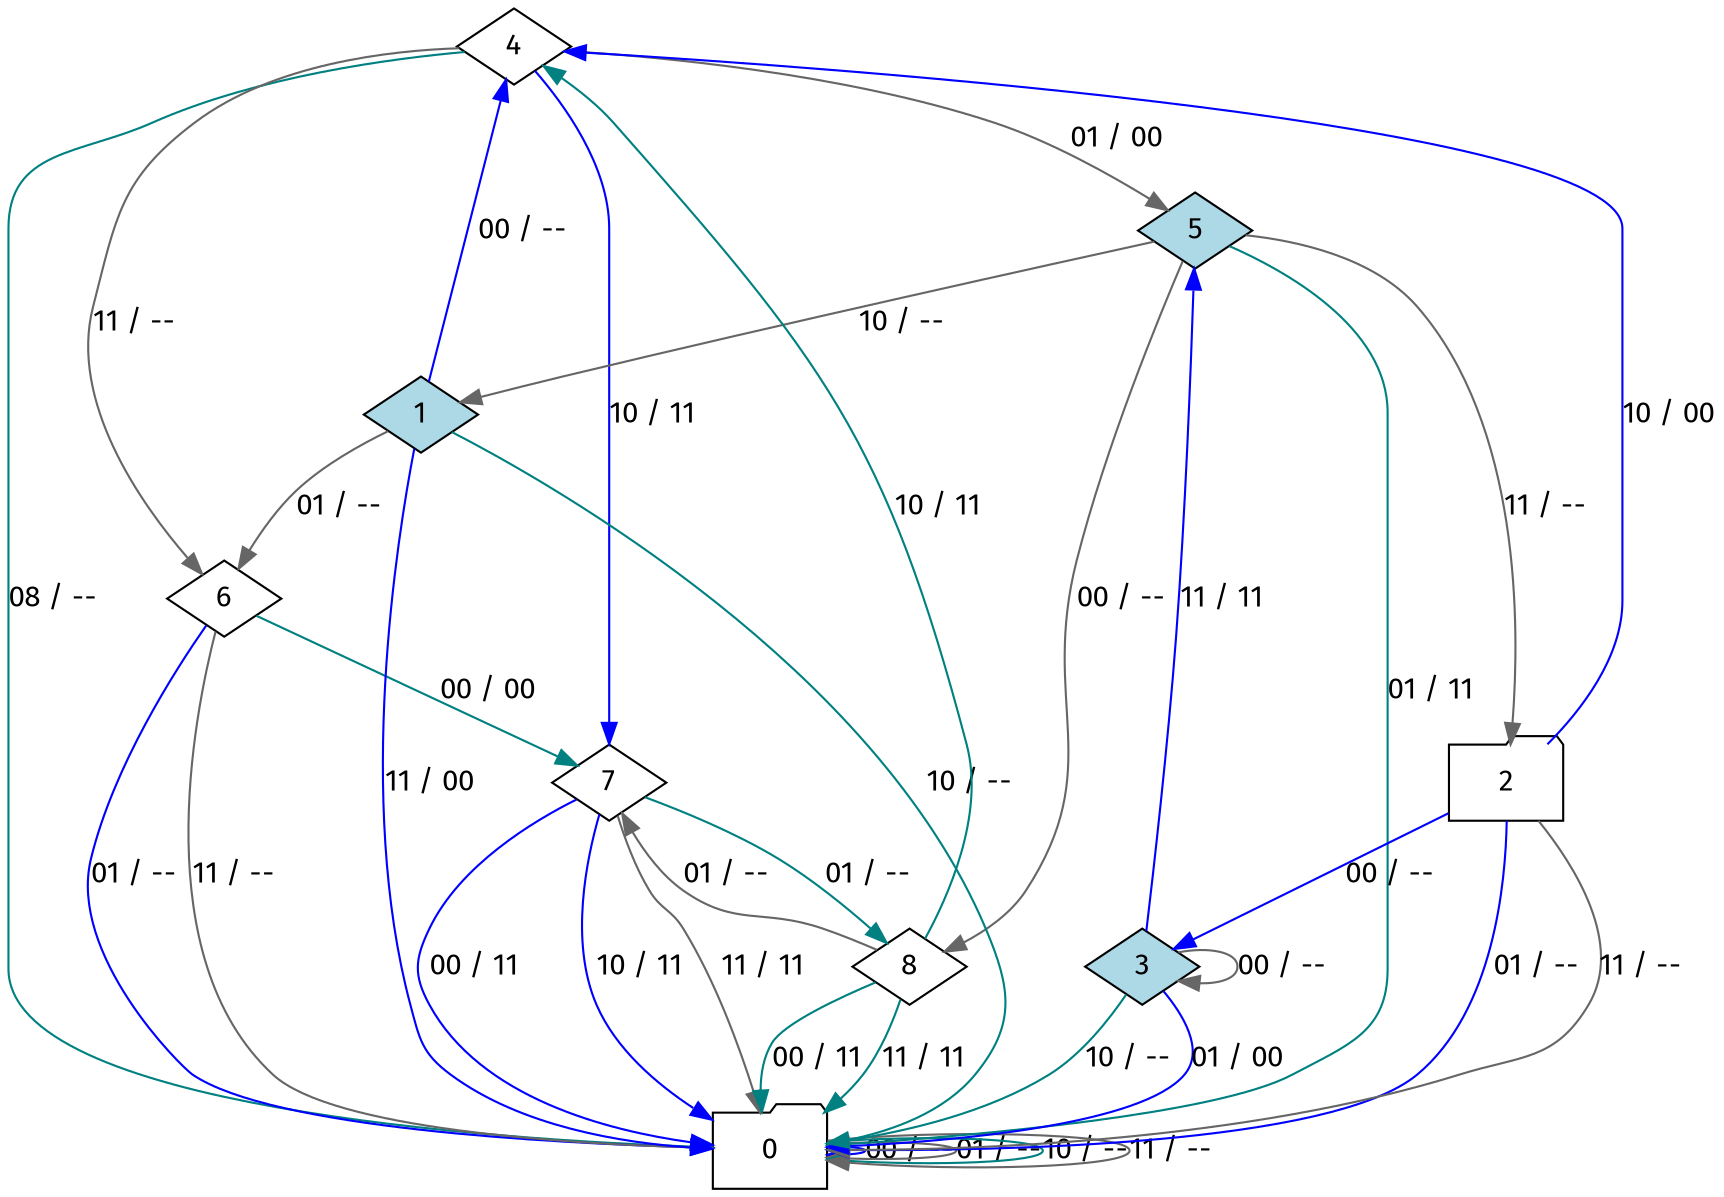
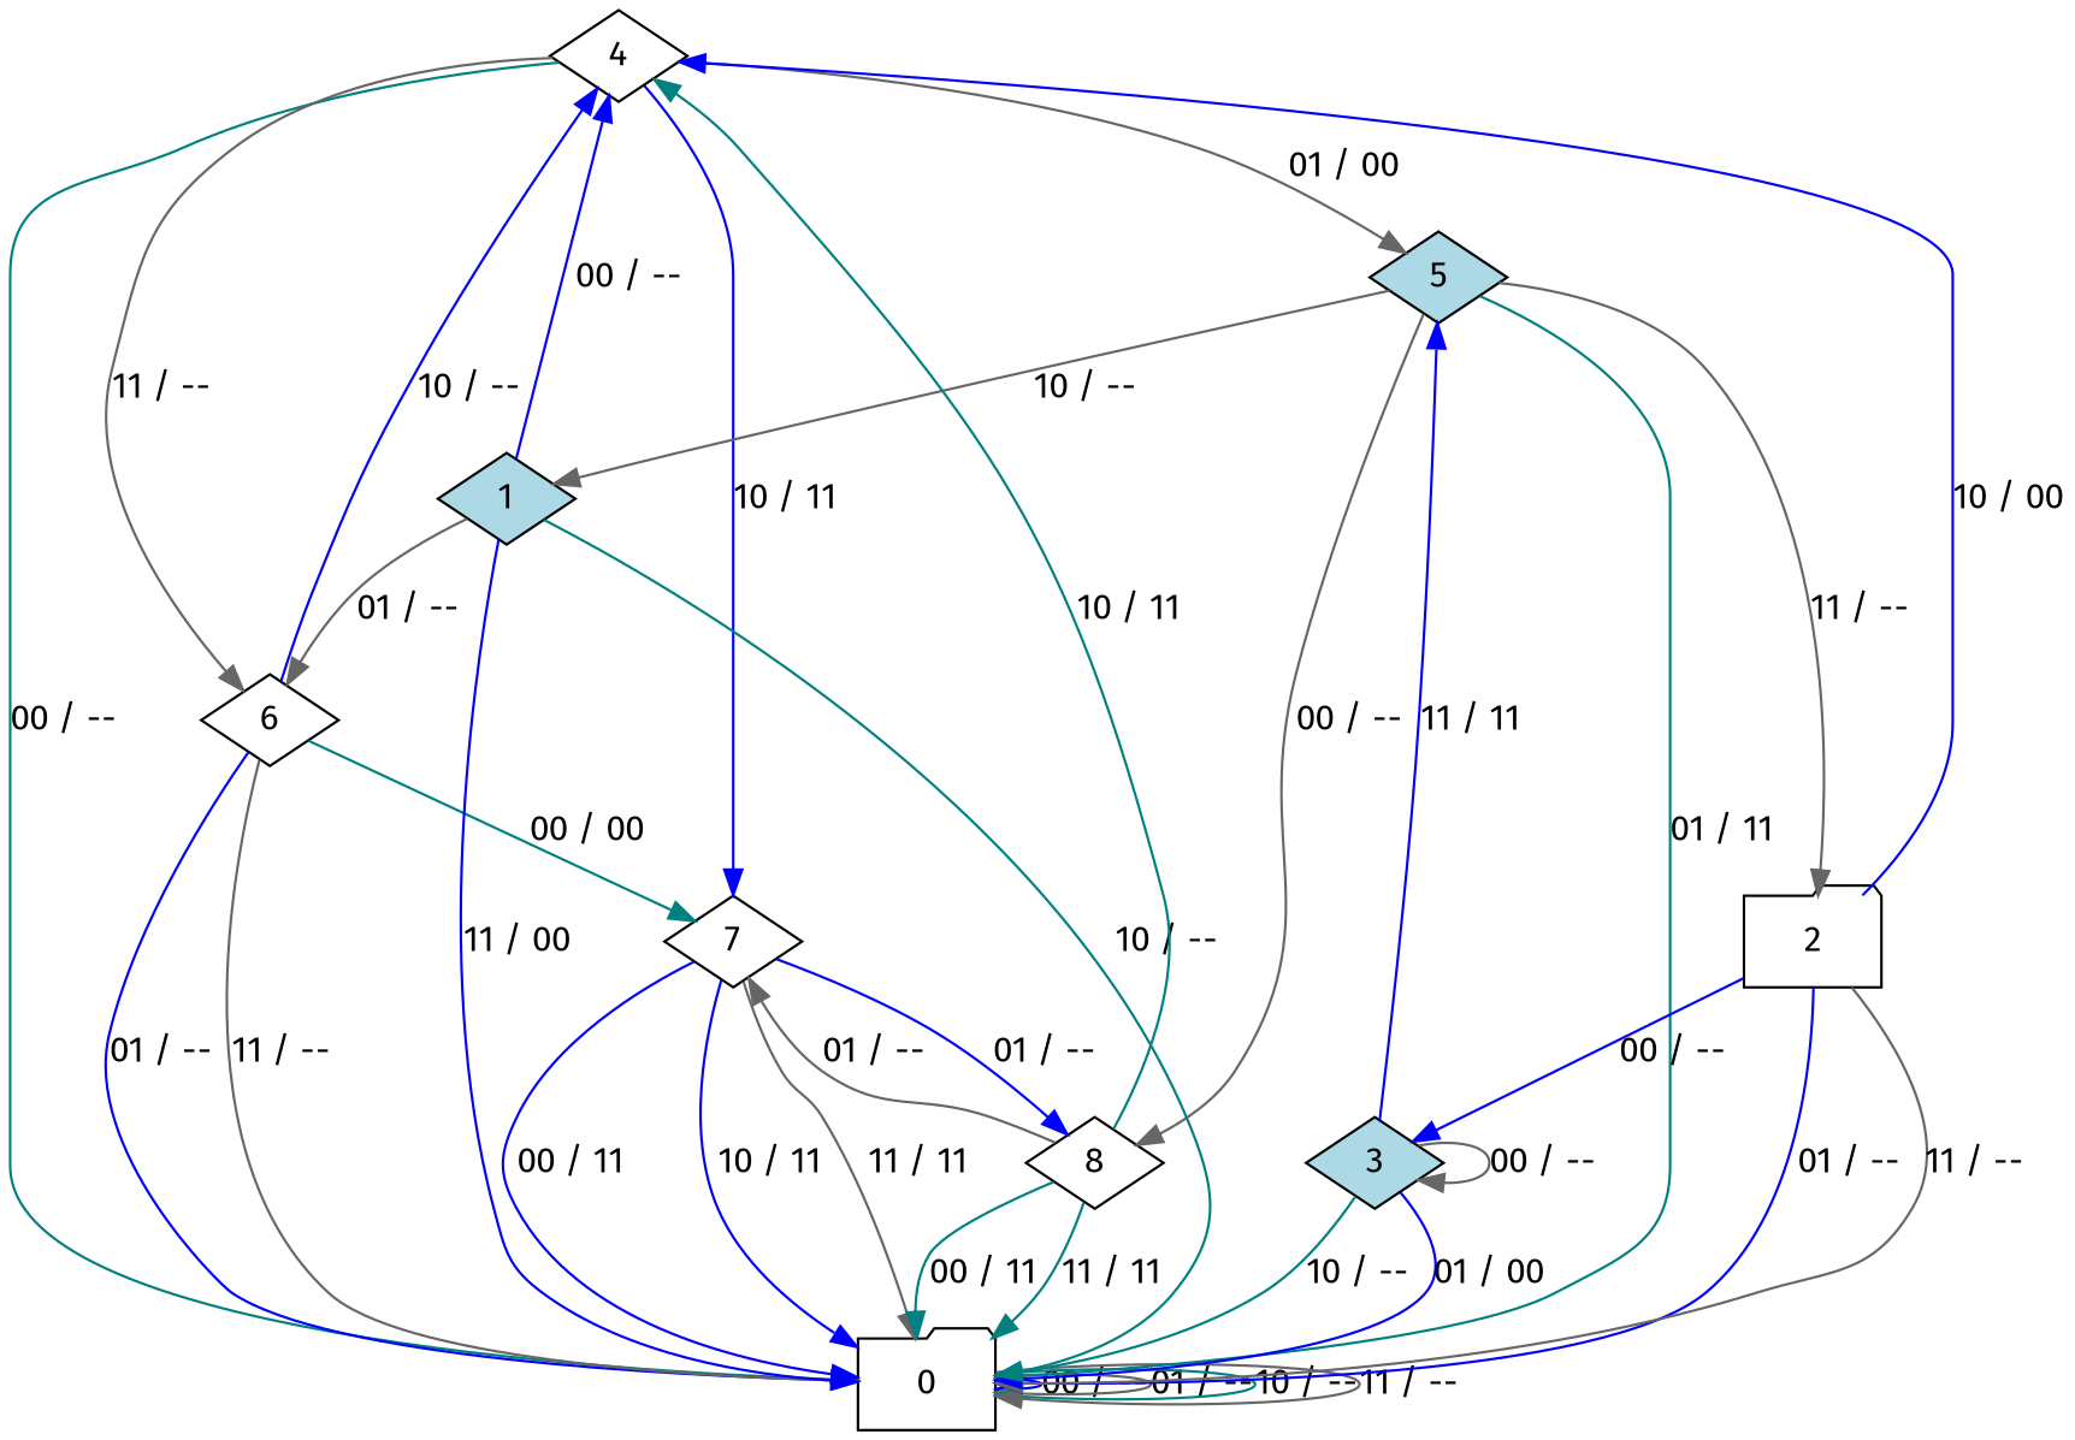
  digraph {
    fontname="Fira Sans"
    node [fillcolor=white fontname="Fira Sans" shape=diamond style=filled]
    edge [color=blue fontname="Fira Sans"]
    0 [shape=folder]
    4
    5 [fillcolor=lightblue]
    6
    7
    1 [fillcolor=lightblue]
    2 [shape=folder]
    8
    3 [fillcolor=lightblue]
    0 -> 0 [label="00 / --"]
    0 -> 0 [color=gray40 label="01 / --"]
    0 -> 0 [color=teal label="10 / --"]
    0 -> 0 [color=gray40 label="11 / --"]
-   4 -> 0 [color=teal label="08 / --"]
+   4 -> 0 [color=teal label="00 / --"]
    4 -> 5 [color=gray40 label="01 / 00"]
    4 -> 6 [color=gray40 label="11 / --"]
    4 -> 7 [label="10 / 11"]
    5 -> 0 [color=teal label="01 / 11"]
    5 -> 1 [color=gray40 label="10 / --"]
    5 -> 2 [color=gray40 label="11 / --"]
    5 -> 8 [color=gray40 label="00 / --"]
    6 -> 0 [label="01 / --"]
    6 -> 0 [color=gray40 label="11 / --"]
+   6 -> 4 [label="10 / --"]
    6 -> 7 [color=teal label="00 / 00"]
    7 -> 0 [label="00 / 11"]
    7 -> 0 [label="10 / 11"]
    7 -> 0 [color=gray40 label="11 / 11"]
-   7 -> 8 [color=teal label="01 / --"]
+   7 -> 8 [label="01 / --"]
    1 -> 0 [color=teal label="10 / --"]
    1 -> 0 [label="11 / 00"]
    1 -> 4 [label="00 / --"]
    1 -> 6 [color=gray40 label="01 / --"]
    2 -> 0 [label="01 / --"]
    2 -> 0 [color=gray40 label="11 / --"]
    2 -> 4 [label="10 / 00"]
    2 -> 3 [label="00 / --"]
    8 -> 0 [color=teal label="00 / 11"]
    8 -> 0 [color=teal label="11 / 11"]
    8 -> 4 [color=teal label="10 / 11"]
    8 -> 7 [color=gray40 label="01 / --"]
    3 -> 0 [label="01 / 00"]
    3 -> 0 [color=teal label="10 / --"]
    3 -> 5 [label="11 / 11"]
    3 -> 3 [color=gray40 label="00 / --"]
  }
